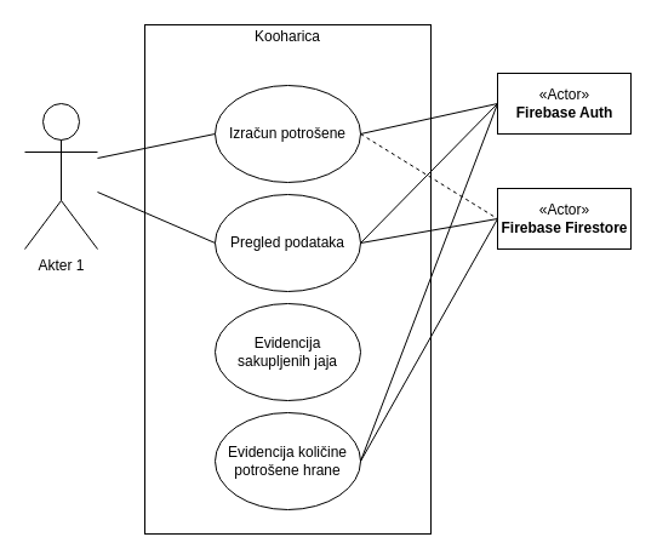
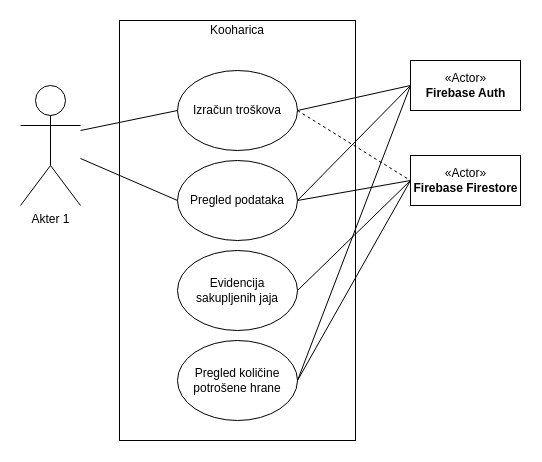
  <mxCell id="0" />
  <mxCell id="1" parent="0" />
  <mxCell id="2" value="Akter 1" style="shape=umlActor;verticalLabelPosition=bottom;verticalAlign=top;html=1;" parent="1" vertex="1"><mxGeometry x="20" y="85" width="60" height="120" as="geometry" /></mxCell>
  <mxCell id="3" value="" style="rounded=0;whiteSpace=wrap;html=1;" parent="1" vertex="1"><mxGeometry x="119" y="20" width="236" height="420" as="geometry" /></mxCell>
  <mxCell id="4" value="Kooharica" style="text;html=1;strokeColor=none;fillColor=none;align=center;verticalAlign=middle;whiteSpace=wrap;rounded=0;" parent="1" vertex="1"><mxGeometry x="217" y="20" width="40" height="20" as="geometry" /></mxCell>
- <mxCell id="5" value="Izračun potrošene" style="ellipse;whiteSpace=wrap;html=1;" parent="1" vertex="1"><mxGeometry x="177" y="70" width="120" height="80" as="geometry" /></mxCell>
+ <mxCell id="5" value="Izračun troškova" style="ellipse;whiteSpace=wrap;html=1;" parent="1" vertex="1"><mxGeometry x="177" y="70" width="120" height="80" as="geometry" /></mxCell>
  <mxCell id="6" value="Pregled podataka" style="ellipse;whiteSpace=wrap;html=1;" parent="1" vertex="1"><mxGeometry x="177" y="160" width="120" height="80" as="geometry" /></mxCell>
  <mxCell id="7" value="«Actor»&lt;br&gt;&lt;b&gt;Firebase Auth&lt;/b&gt;" style="html=1;" parent="1" vertex="1"><mxGeometry x="410" y="60" width="110" height="50" as="geometry" /></mxCell>
  <mxCell id="8" value="«Actor»&lt;br&gt;&lt;b&gt;Firebase Firestore&lt;/b&gt;" style="html=1;" parent="1" vertex="1"><mxGeometry x="410" y="155" width="110" height="50" as="geometry" /></mxCell>
  <mxCell id="9" value="" style="endArrow=none;html=1;entryX=0;entryY=0.5;entryDx=0;entryDy=0;" parent="1" target="5" edge="1"><mxGeometry width="50" height="50" relative="1" as="geometry"><mxPoint x="80" y="130" as="sourcePoint" /><mxPoint x="130" y="80" as="targetPoint" /></mxGeometry></mxCell>
  <mxCell id="10" value="" style="endArrow=none;html=1;entryX=0;entryY=0.5;entryDx=0;entryDy=0;exitX=1;exitY=0.5;exitDx=0;exitDy=0;" parent="1" source="5" target="7" edge="1"><mxGeometry width="50" height="50" relative="1" as="geometry"><mxPoint x="90" y="140" as="sourcePoint" /><mxPoint x="192" y="120" as="targetPoint" /></mxGeometry></mxCell>
  <mxCell id="11" value="" style="endArrow=none;html=1;entryX=0;entryY=0.5;entryDx=0;entryDy=0;" parent="1" source="2" target="6" edge="1"><mxGeometry width="50" height="50" relative="1" as="geometry"><mxPoint x="100" y="150" as="sourcePoint" /><mxPoint x="202" y="130" as="targetPoint" /></mxGeometry></mxCell>
  <mxCell id="12" value="" style="endArrow=none;html=1;entryX=0;entryY=0.5;entryDx=0;entryDy=0;exitX=1;exitY=0.5;exitDx=0;exitDy=0;" parent="1" source="6" target="8" edge="1"><mxGeometry width="50" height="50" relative="1" as="geometry"><mxPoint x="110" y="160" as="sourcePoint" /><mxPoint x="212" y="140" as="targetPoint" /></mxGeometry></mxCell>
  <mxCell id="13" value="" style="endArrow=none;html=1;entryX=0;entryY=0.5;entryDx=0;entryDy=0;exitX=1;exitY=0.5;exitDx=0;exitDy=0;" parent="1" source="6" target="7" edge="1"><mxGeometry width="50" height="50" relative="1" as="geometry"><mxPoint x="120" y="170" as="sourcePoint" /><mxPoint x="222" y="150" as="targetPoint" /></mxGeometry></mxCell>
  <mxCell id="14" value="" style="endArrow=none;html=1;entryX=0;entryY=0.5;entryDx=0;entryDy=0;exitX=1;exitY=0.5;exitDx=0;exitDy=0;dashed=1;" parent="1" source="5" target="8" edge="1"><mxGeometry width="50" height="50" relative="1" as="geometry"><mxPoint x="130" y="180" as="sourcePoint" /><mxPoint x="232" y="160" as="targetPoint" /></mxGeometry></mxCell>
  <mxCell id="15" value="Evidencija sakupljenih jaja" style="ellipse;whiteSpace=wrap;html=1;" vertex="1" parent="1"><mxGeometry x="177" y="250" width="120" height="80" as="geometry" /></mxCell>
- <mxCell id="16" value="Evidencija količine potrošene hrane" style="ellipse;whiteSpace=wrap;html=1;" vertex="1" parent="1"><mxGeometry x="177" y="340" width="120" height="80" as="geometry" /></mxCell>
+ <mxCell id="16" value="Pregled količine potrošene hrane" style="ellipse;whiteSpace=wrap;html=1;" vertex="1" parent="1"><mxGeometry x="177" y="340" width="120" height="80" as="geometry" /></mxCell>
  <mxCell id="17" value="" style="endArrow=none;html=1;entryX=0;entryY=0.5;entryDx=0;entryDy=0;exitX=1;exitY=0.5;exitDx=0;exitDy=0;" edge="1" parent="1" source="16" target="7"><mxGeometry width="50" height="50" relative="1" as="geometry"><mxPoint x="307" y="300" as="sourcePoint" /><mxPoint x="420" y="95" as="targetPoint" /></mxGeometry></mxCell>
+ <mxCell id="18" value="" style="endArrow=none;html=1;entryX=0;entryY=0.5;entryDx=0;entryDy=0;exitX=1;exitY=0.5;exitDx=0;exitDy=0;" edge="1" parent="1" source="15" target="8"><mxGeometry width="50" height="50" relative="1" as="geometry"><mxPoint x="317" y="310" as="sourcePoint" /><mxPoint x="430" y="105" as="targetPoint" /></mxGeometry></mxCell>
  <mxCell id="19" value="" style="endArrow=none;html=1;entryX=0;entryY=0.5;entryDx=0;entryDy=0;exitX=1;exitY=0.5;exitDx=0;exitDy=0;" edge="1" parent="1" source="16" target="8"><mxGeometry width="50" height="50" relative="1" as="geometry"><mxPoint x="307" y="300" as="sourcePoint" /><mxPoint x="420" y="190" as="targetPoint" /></mxGeometry></mxCell>
